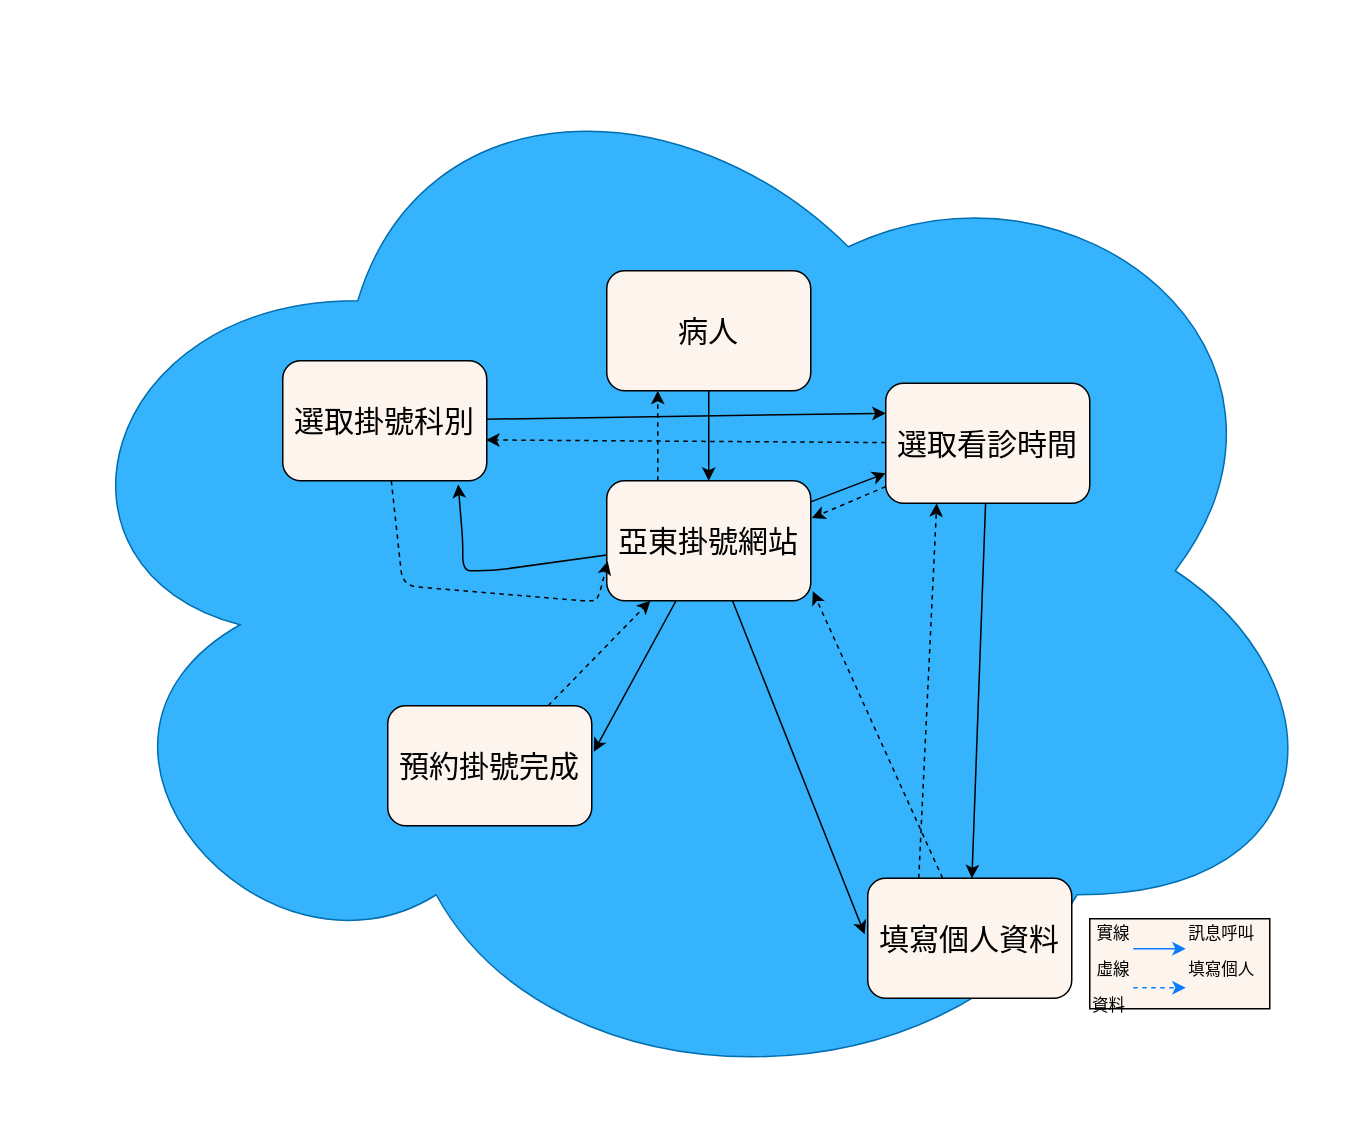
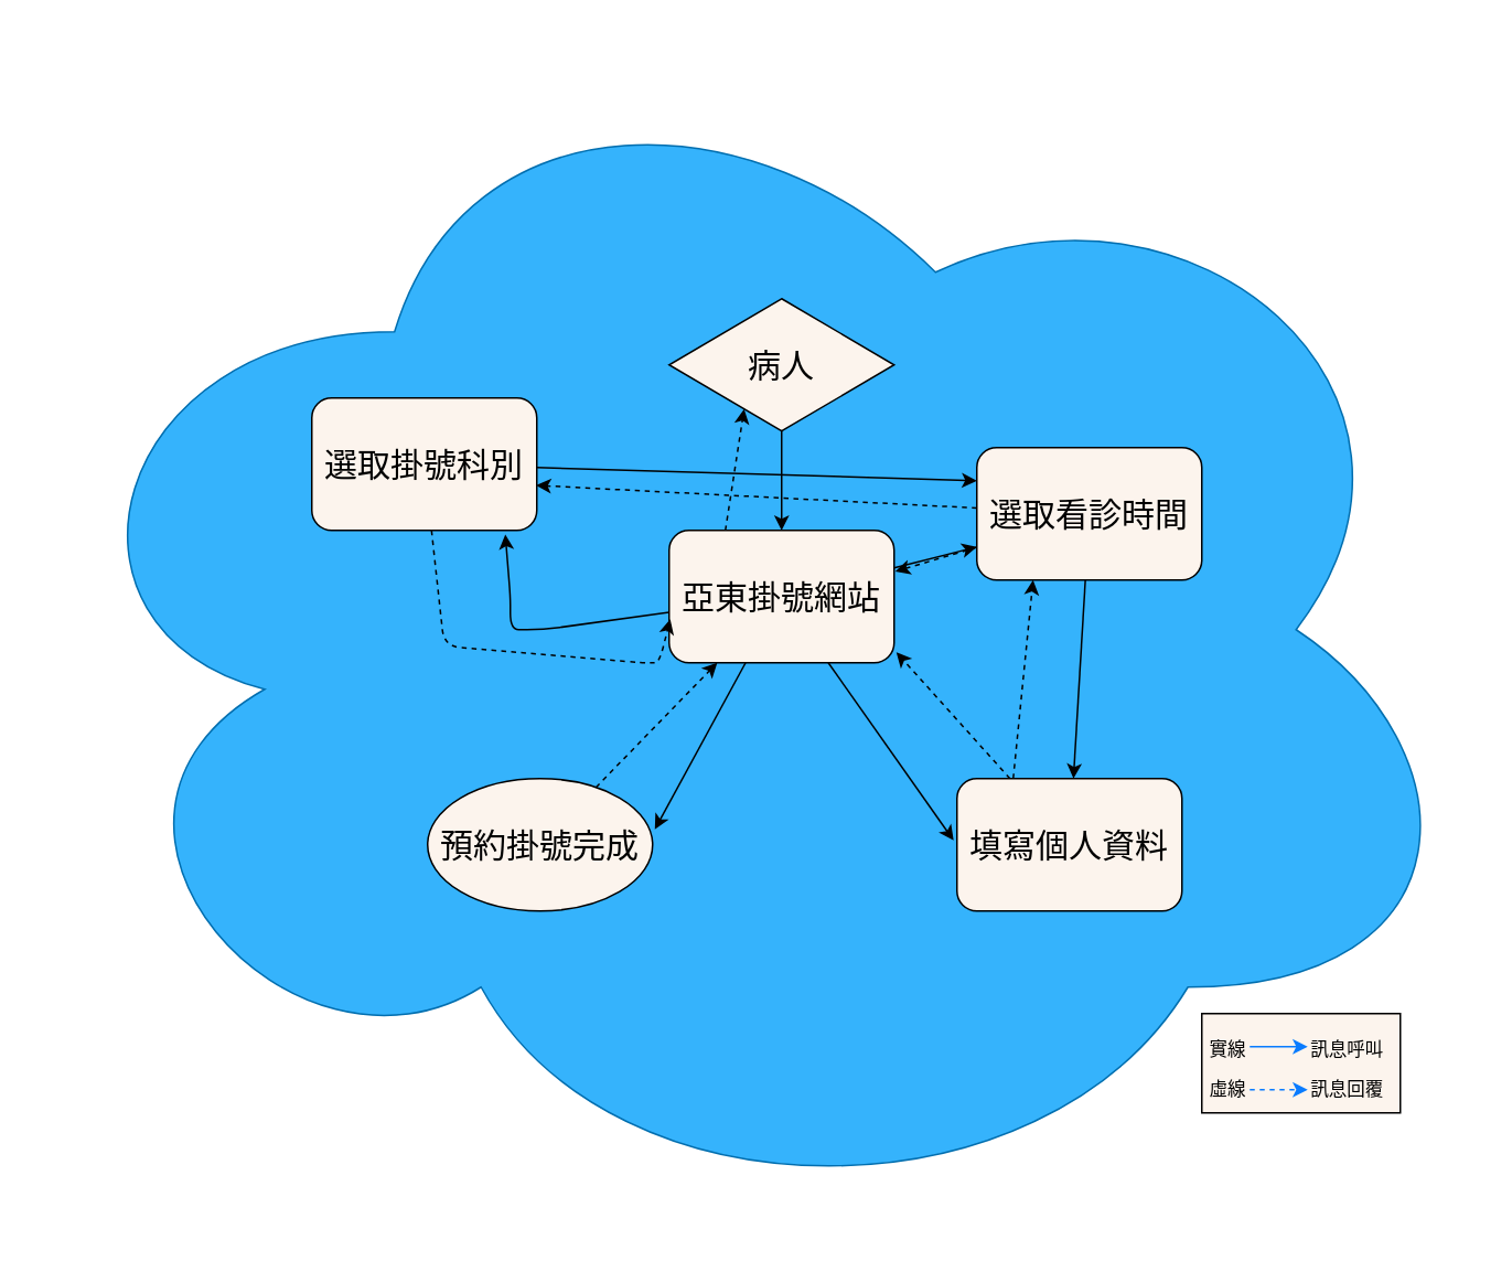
  <mxCell id="0" />
  <mxCell id="1" parent="0" />
  <mxCell id="2" value="" style="ellipse;shape=cloud;whiteSpace=wrap;html=1;fillColor=#35B3FC;fontColor=#ffffff;strokeColor=#006EAF;" parent="1" vertex="1"><mxGeometry x="20" y="20" width="872" height="720" as="geometry" /></mxCell>
  <mxCell id="3" style="edgeStyle=none;html=1;exitX=0.25;exitY=0;exitDx=0;exitDy=0;entryX=0.25;entryY=1;entryDx=0;entryDy=0;fontSize=20;fontColor=#000000;dashed=1;" parent="1" source="8" target="10" edge="1"><mxGeometry relative="1" as="geometry" /></mxCell>
  <mxCell id="4" style="edgeStyle=none;shape=connector;rounded=1;html=1;entryX=0.86;entryY=1.031;entryDx=0;entryDy=0;labelBackgroundColor=default;strokeColor=default;fontFamily=Helvetica;fontSize=20;fontColor=#000000;endArrow=classic;entryPerimeter=0;" parent="1" source="8" target="16" edge="1"><mxGeometry relative="1" as="geometry"><Array as="points"><mxPoint x="328" y="380" /><mxPoint x="308" y="380" /><mxPoint x="308" y="360" /></Array></mxGeometry></mxCell>
  <mxCell id="5" style="edgeStyle=none;shape=connector;rounded=1;html=1;entryX=-0.015;entryY=0.467;entryDx=0;entryDy=0;entryPerimeter=0;labelBackgroundColor=default;strokeColor=default;fontFamily=Helvetica;fontSize=20;fontColor=#000000;endArrow=classic;" parent="1" source="8" target="23" edge="1"><mxGeometry relative="1" as="geometry" /></mxCell>
  <mxCell id="6" style="edgeStyle=none;shape=connector;rounded=1;html=1;entryX=0;entryY=0.75;entryDx=0;entryDy=0;labelBackgroundColor=default;strokeColor=default;fontFamily=Helvetica;fontSize=20;fontColor=#000000;endArrow=classic;" parent="1" source="8" target="20" edge="1"><mxGeometry relative="1" as="geometry" /></mxCell>
  <mxCell id="7" style="edgeStyle=none;shape=connector;rounded=1;html=1;entryX=1.01;entryY=0.383;entryDx=0;entryDy=0;entryPerimeter=0;labelBackgroundColor=default;strokeColor=default;fontFamily=Helvetica;fontSize=20;fontColor=#000000;endArrow=classic;" parent="1" source="8" target="25" edge="1"><mxGeometry relative="1" as="geometry" /></mxCell>
  <mxCell id="8" value="&lt;font style=&quot;font-size: 20px;&quot; color=&quot;#000000&quot;&gt;亞東掛號網站&lt;/font&gt;" style="rounded=1;whiteSpace=wrap;html=1;fillColor=#FCF4ED;shadow=0;strokeWidth=1;strokeColor=#000000;" parent="1" vertex="1"><mxGeometry x="404" y="320" width="136" height="80" as="geometry" /></mxCell>
  <mxCell id="9" style="edgeStyle=none;html=1;exitX=0.5;exitY=1;exitDx=0;exitDy=0;fontSize=20;fontColor=#000000;" parent="1" source="10" target="8" edge="1"><mxGeometry relative="1" as="geometry" /></mxCell>
- <mxCell id="10" value="&lt;font color=&quot;#000000&quot;&gt;&lt;span style=&quot;font-size: 20px;&quot;&gt;病人&lt;/span&gt;&lt;/font&gt;" style="rounded=1;whiteSpace=wrap;html=1;fillColor=#FCF4ED;shadow=0;strokeWidth=1;strokeColor=#000000;" parent="1" vertex="1"><mxGeometry x="404" y="180" width="136" height="80" as="geometry" /></mxCell>
- <mxCell id="11" value="&lt;font style=&quot;font-size: 11px;&quot;&gt;&amp;nbsp;實線&lt;span style=&quot;white-space: pre;&quot;&gt;&#09;&lt;/span&gt;&amp;nbsp; &amp;nbsp; &amp;nbsp;訊息呼叫&lt;br&gt;&amp;nbsp;虛線&lt;span style=&quot;white-space: pre;&quot;&gt;&#09;&lt;/span&gt;&amp;nbsp; &amp;nbsp; &amp;nbsp;填寫個人資料&lt;/font&gt;" style="rounded=0;whiteSpace=wrap;html=1;shadow=0;strokeColor=#000000;strokeWidth=1;fontSize=20;fontColor=#000000;fillColor=#FCF4ED;align=left;" parent="1" vertex="1"><mxGeometry x="726" y="612" width="120" height="60" as="geometry" /></mxCell>
+ <mxCell id="10" value="&lt;font color=&quot;#000000&quot;&gt;&lt;span style=&quot;font-size: 20px;&quot;&gt;病人&lt;/span&gt;&lt;/font&gt;" style="rhombus;whiteSpace=wrap;html=1;fillColor=#FCF4ED;shadow=0;strokeWidth=1;strokeColor=#000000;" parent="1" vertex="1"><mxGeometry x="404" y="180" width="136" height="80" as="geometry" /></mxCell>
+ <mxCell id="11" value="&lt;font style=&quot;font-size: 11px;&quot;&gt;&amp;nbsp;實線&lt;span style=&quot;white-space: pre;&quot;&gt;&#09;&lt;/span&gt;&amp;nbsp; &amp;nbsp; &amp;nbsp;訊息呼叫&lt;br&gt;&amp;nbsp;虛線&lt;span style=&quot;white-space: pre;&quot;&gt;&#09;&lt;/span&gt;&amp;nbsp; &amp;nbsp; &amp;nbsp;訊息回覆&lt;/font&gt;" style="rounded=0;whiteSpace=wrap;html=1;shadow=0;strokeColor=#000000;strokeWidth=1;fontSize=20;fontColor=#000000;fillColor=#FCF4ED;align=left;" parent="1" vertex="1"><mxGeometry x="726" y="612" width="120" height="60" as="geometry" /></mxCell>
  <mxCell id="12" value="" style="endArrow=classic;html=1;fontSize=10;fontColor=#000000;fillColor=#1ba1e2;strokeColor=#0A7CFF;dashed=1;" parent="1" edge="1"><mxGeometry width="50" height="50" relative="1" as="geometry"><mxPoint x="755" y="658" as="sourcePoint" /><mxPoint x="790" y="658" as="targetPoint" /><Array as="points" /></mxGeometry></mxCell>
  <mxCell id="13" value="" style="endArrow=classic;html=1;fontSize=10;fontColor=#000000;fillColor=#1ba1e2;strokeColor=#0A7CFF;" parent="1" edge="1"><mxGeometry width="50" height="50" relative="1" as="geometry"><mxPoint x="755" y="632" as="sourcePoint" /><mxPoint x="790" y="632" as="targetPoint" /><Array as="points" /></mxGeometry></mxCell>
  <mxCell id="14" style="edgeStyle=none;shape=connector;rounded=1;html=1;entryX=0.005;entryY=0.671;entryDx=0;entryDy=0;labelBackgroundColor=default;strokeColor=default;fontFamily=Helvetica;fontSize=20;fontColor=#000000;endArrow=classic;dashed=1;entryPerimeter=0;" parent="1" source="16" target="8" edge="1"><mxGeometry relative="1" as="geometry"><Array as="points"><mxPoint x="268" y="390" /><mxPoint x="388" y="400" /><mxPoint x="398" y="400" /></Array></mxGeometry></mxCell>
  <mxCell id="15" style="edgeStyle=none;shape=connector;rounded=1;html=1;entryX=0;entryY=0.25;entryDx=0;entryDy=0;labelBackgroundColor=default;strokeColor=default;fontFamily=Helvetica;fontSize=20;fontColor=#000000;endArrow=classic;" parent="1" source="16" target="20" edge="1"><mxGeometry relative="1" as="geometry" /></mxCell>
  <mxCell id="16" value="&lt;font color=&quot;#000000&quot;&gt;&lt;span style=&quot;font-size: 20px;&quot;&gt;選取掛號科別&lt;/span&gt;&lt;/font&gt;" style="rounded=1;whiteSpace=wrap;html=1;fillColor=#FCF4ED;shadow=0;strokeWidth=1;strokeColor=#000000;" parent="1" vertex="1"><mxGeometry x="188" y="240" width="136" height="80" as="geometry" /></mxCell>
  <mxCell id="17" style="edgeStyle=none;shape=connector;rounded=1;html=1;entryX=0.997;entryY=0.66;entryDx=0;entryDy=0;entryPerimeter=0;labelBackgroundColor=default;strokeColor=default;fontFamily=Helvetica;fontSize=20;fontColor=#000000;endArrow=classic;dashed=1;" parent="1" source="20" target="16" edge="1"><mxGeometry relative="1" as="geometry" /></mxCell>
  <mxCell id="18" style="edgeStyle=none;shape=connector;rounded=1;html=1;labelBackgroundColor=default;strokeColor=default;fontFamily=Helvetica;fontSize=20;fontColor=#000000;endArrow=classic;" parent="1" source="20" target="23" edge="1"><mxGeometry relative="1" as="geometry" /></mxCell>
  <mxCell id="19" style="edgeStyle=none;shape=connector;rounded=1;html=1;entryX=1.005;entryY=0.311;entryDx=0;entryDy=0;entryPerimeter=0;labelBackgroundColor=default;strokeColor=default;fontFamily=Helvetica;fontSize=20;fontColor=#000000;endArrow=classic;dashed=1;" parent="1" source="20" target="8" edge="1"><mxGeometry relative="1" as="geometry" /></mxCell>
- <mxCell id="20" value="&lt;font color=&quot;#000000&quot;&gt;&lt;span style=&quot;font-size: 20px;&quot;&gt;選取看診時間&lt;/span&gt;&lt;/font&gt;" style="rounded=1;whiteSpace=wrap;html=1;fillColor=#FCF4ED;shadow=0;strokeWidth=1;strokeColor=#000000;" parent="1" vertex="1"><mxGeometry x="590" y="255" width="136" height="80" as="geometry" /></mxCell>
+ <mxCell id="20" value="&lt;font color=&quot;#000000&quot;&gt;&lt;span style=&quot;font-size: 20px;&quot;&gt;選取看診時間&lt;/span&gt;&lt;/font&gt;" style="rounded=1;whiteSpace=wrap;html=1;fillColor=#FCF4ED;shadow=0;strokeWidth=1;strokeColor=#000000;" parent="1" vertex="1"><mxGeometry x="590" y="270" width="136" height="80" as="geometry" /></mxCell>
  <mxCell id="21" style="edgeStyle=none;shape=connector;rounded=1;html=1;entryX=0.25;entryY=1;entryDx=0;entryDy=0;labelBackgroundColor=default;strokeColor=default;fontFamily=Helvetica;fontSize=20;fontColor=#000000;endArrow=classic;exitX=0.25;exitY=0;exitDx=0;exitDy=0;dashed=1;" parent="1" source="23" target="20" edge="1"><mxGeometry relative="1" as="geometry" /></mxCell>
  <mxCell id="22" style="edgeStyle=none;shape=connector;rounded=1;html=1;entryX=1.01;entryY=0.921;entryDx=0;entryDy=0;entryPerimeter=0;labelBackgroundColor=default;strokeColor=default;fontFamily=Helvetica;fontSize=20;fontColor=#000000;endArrow=classic;dashed=1;" parent="1" source="23" target="8" edge="1"><mxGeometry relative="1" as="geometry" /></mxCell>
- <mxCell id="23" value="&lt;font color=&quot;#000000&quot;&gt;&lt;span style=&quot;font-size: 20px;&quot;&gt;填寫個人資料&lt;/span&gt;&lt;/font&gt;" style="rounded=1;whiteSpace=wrap;html=1;fillColor=#FCF4ED;shadow=0;strokeWidth=1;strokeColor=#000000;" parent="1" vertex="1"><mxGeometry x="578" y="585" width="136" height="80" as="geometry" /></mxCell>
+ <mxCell id="23" value="&lt;font color=&quot;#000000&quot;&gt;&lt;span style=&quot;font-size: 20px;&quot;&gt;填寫個人資料&lt;/span&gt;&lt;/font&gt;" style="rounded=1;whiteSpace=wrap;html=1;fillColor=#FCF4ED;shadow=0;strokeWidth=1;strokeColor=#000000;" parent="1" vertex="1"><mxGeometry x="578" y="470" width="136" height="80" as="geometry" /></mxCell>
  <mxCell id="24" style="edgeStyle=none;shape=connector;rounded=1;html=1;labelBackgroundColor=default;strokeColor=default;fontFamily=Helvetica;fontSize=20;fontColor=#000000;endArrow=classic;dashed=1;" parent="1" source="25" target="8" edge="1"><mxGeometry relative="1" as="geometry" /></mxCell>
- <mxCell id="25" value="&lt;font color=&quot;#000000&quot;&gt;&lt;span style=&quot;font-size: 20px;&quot;&gt;預約掛號完成&lt;/span&gt;&lt;/font&gt;" style="rounded=1;whiteSpace=wrap;html=1;fillColor=#FCF4ED;shadow=0;strokeWidth=1;strokeColor=#000000;" parent="1" vertex="1"><mxGeometry x="258" y="470" width="136" height="80" as="geometry" /></mxCell>
+ <mxCell id="25" value="&lt;font color=&quot;#000000&quot;&gt;&lt;span style=&quot;font-size: 20px;&quot;&gt;預約掛號完成&lt;/span&gt;&lt;/font&gt;" style="ellipse;whiteSpace=wrap;html=1;fillColor=#FCF4ED;shadow=0;strokeWidth=1;strokeColor=#000000;" parent="1" vertex="1"><mxGeometry x="258" y="470" width="136" height="80" as="geometry" /></mxCell>
